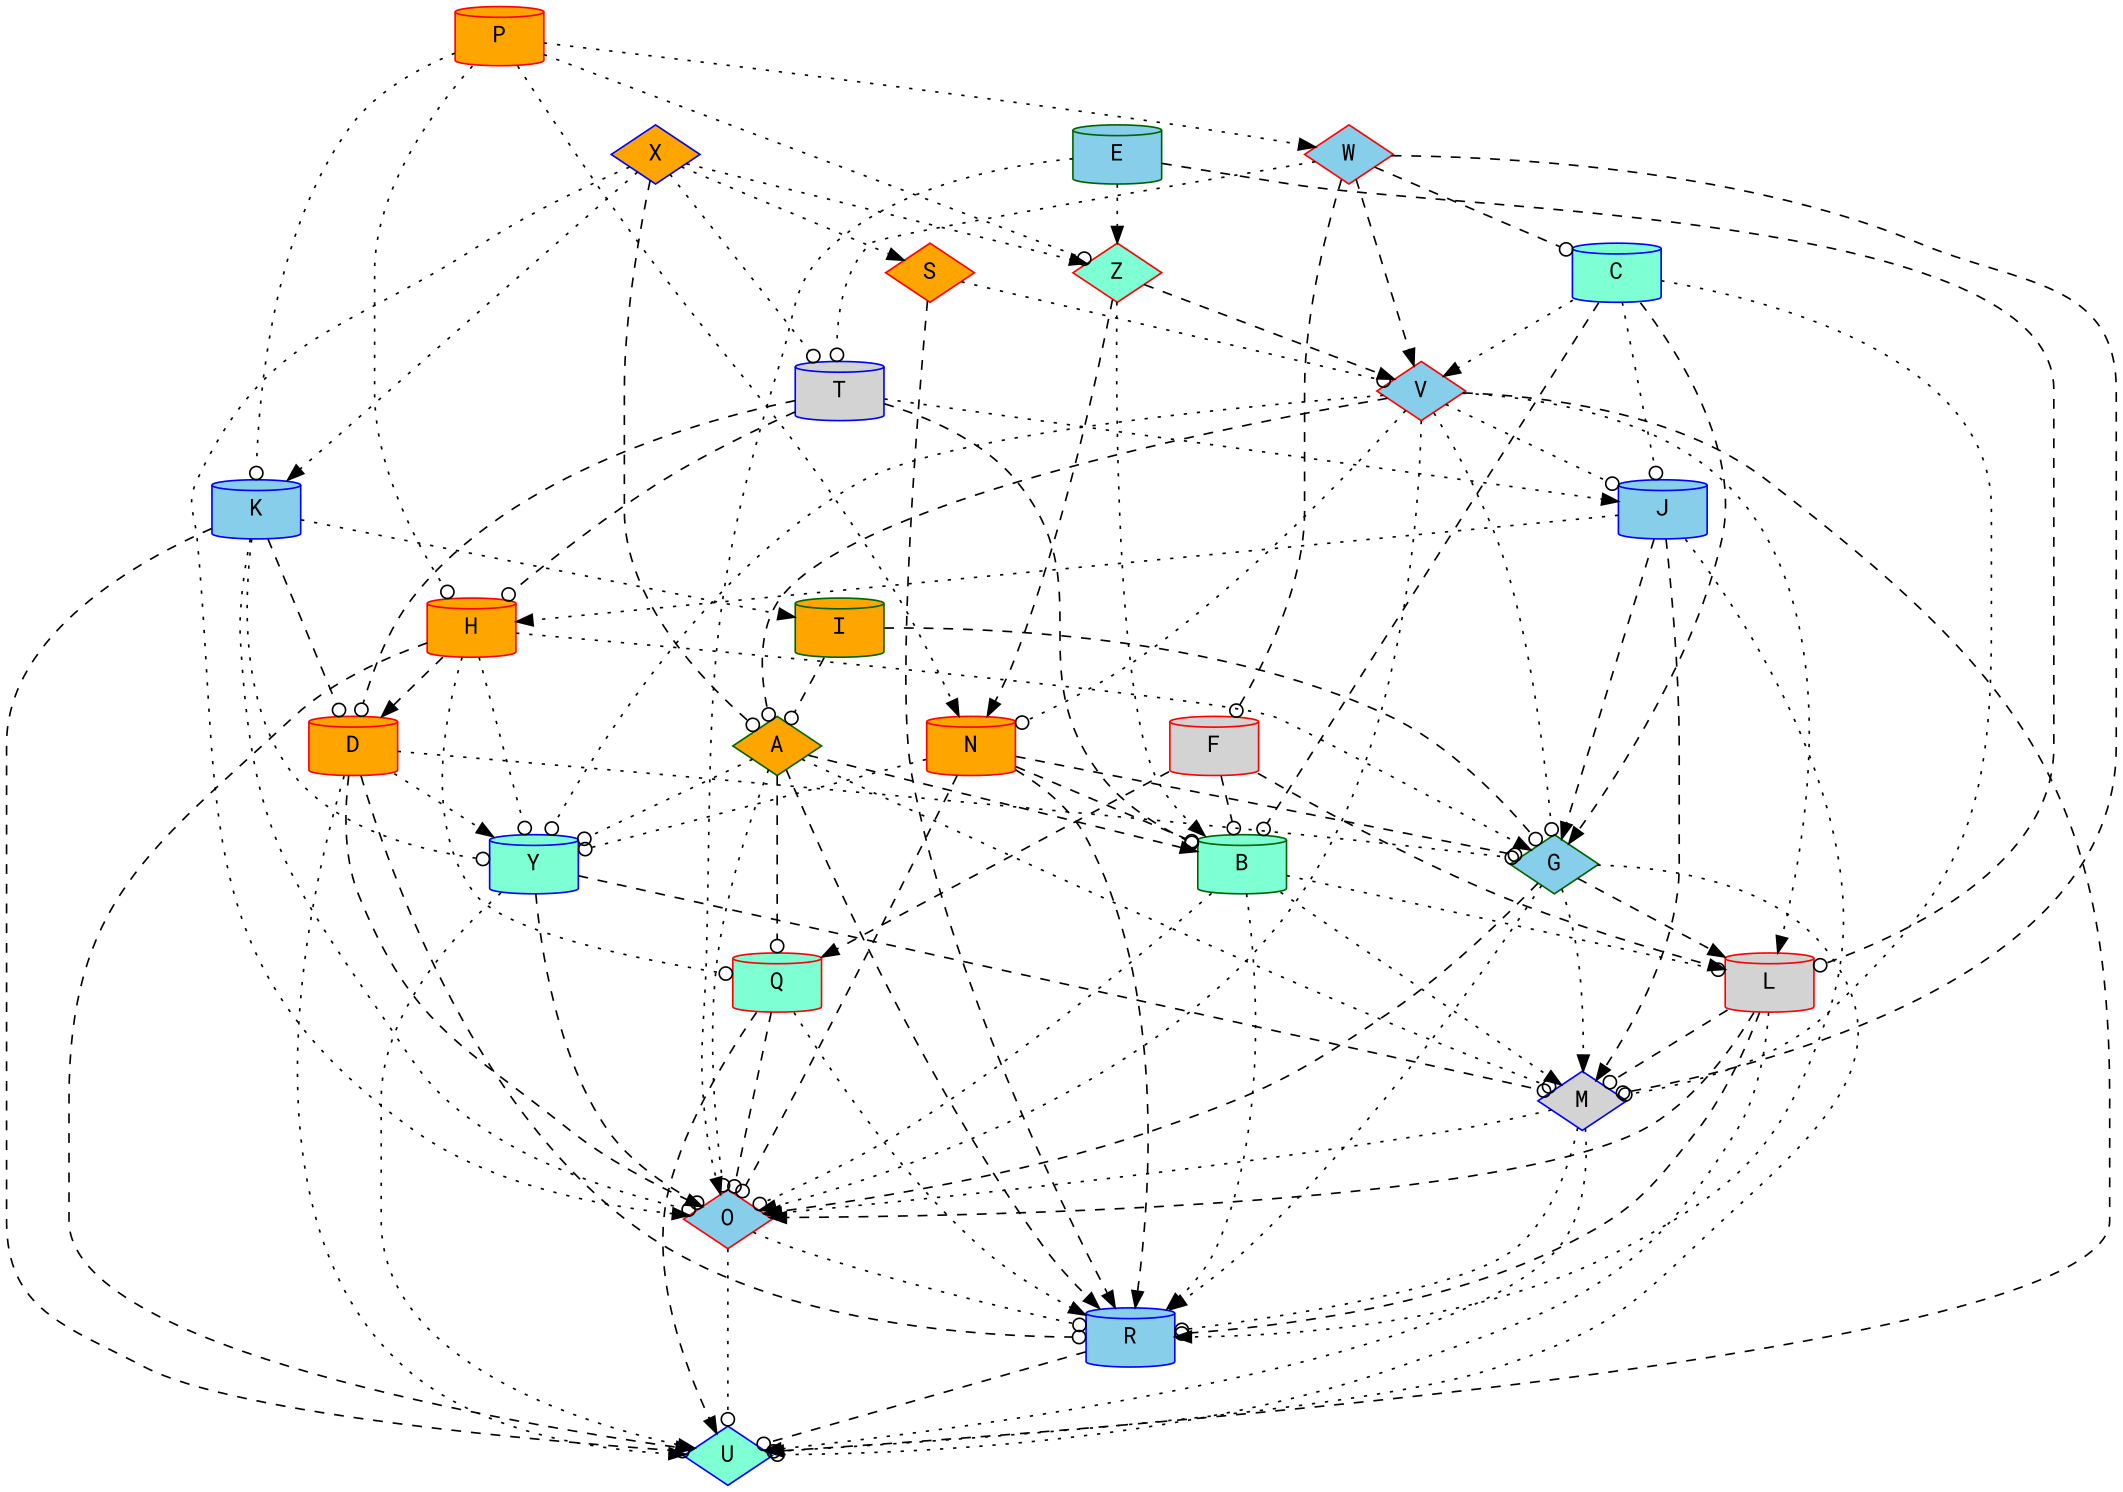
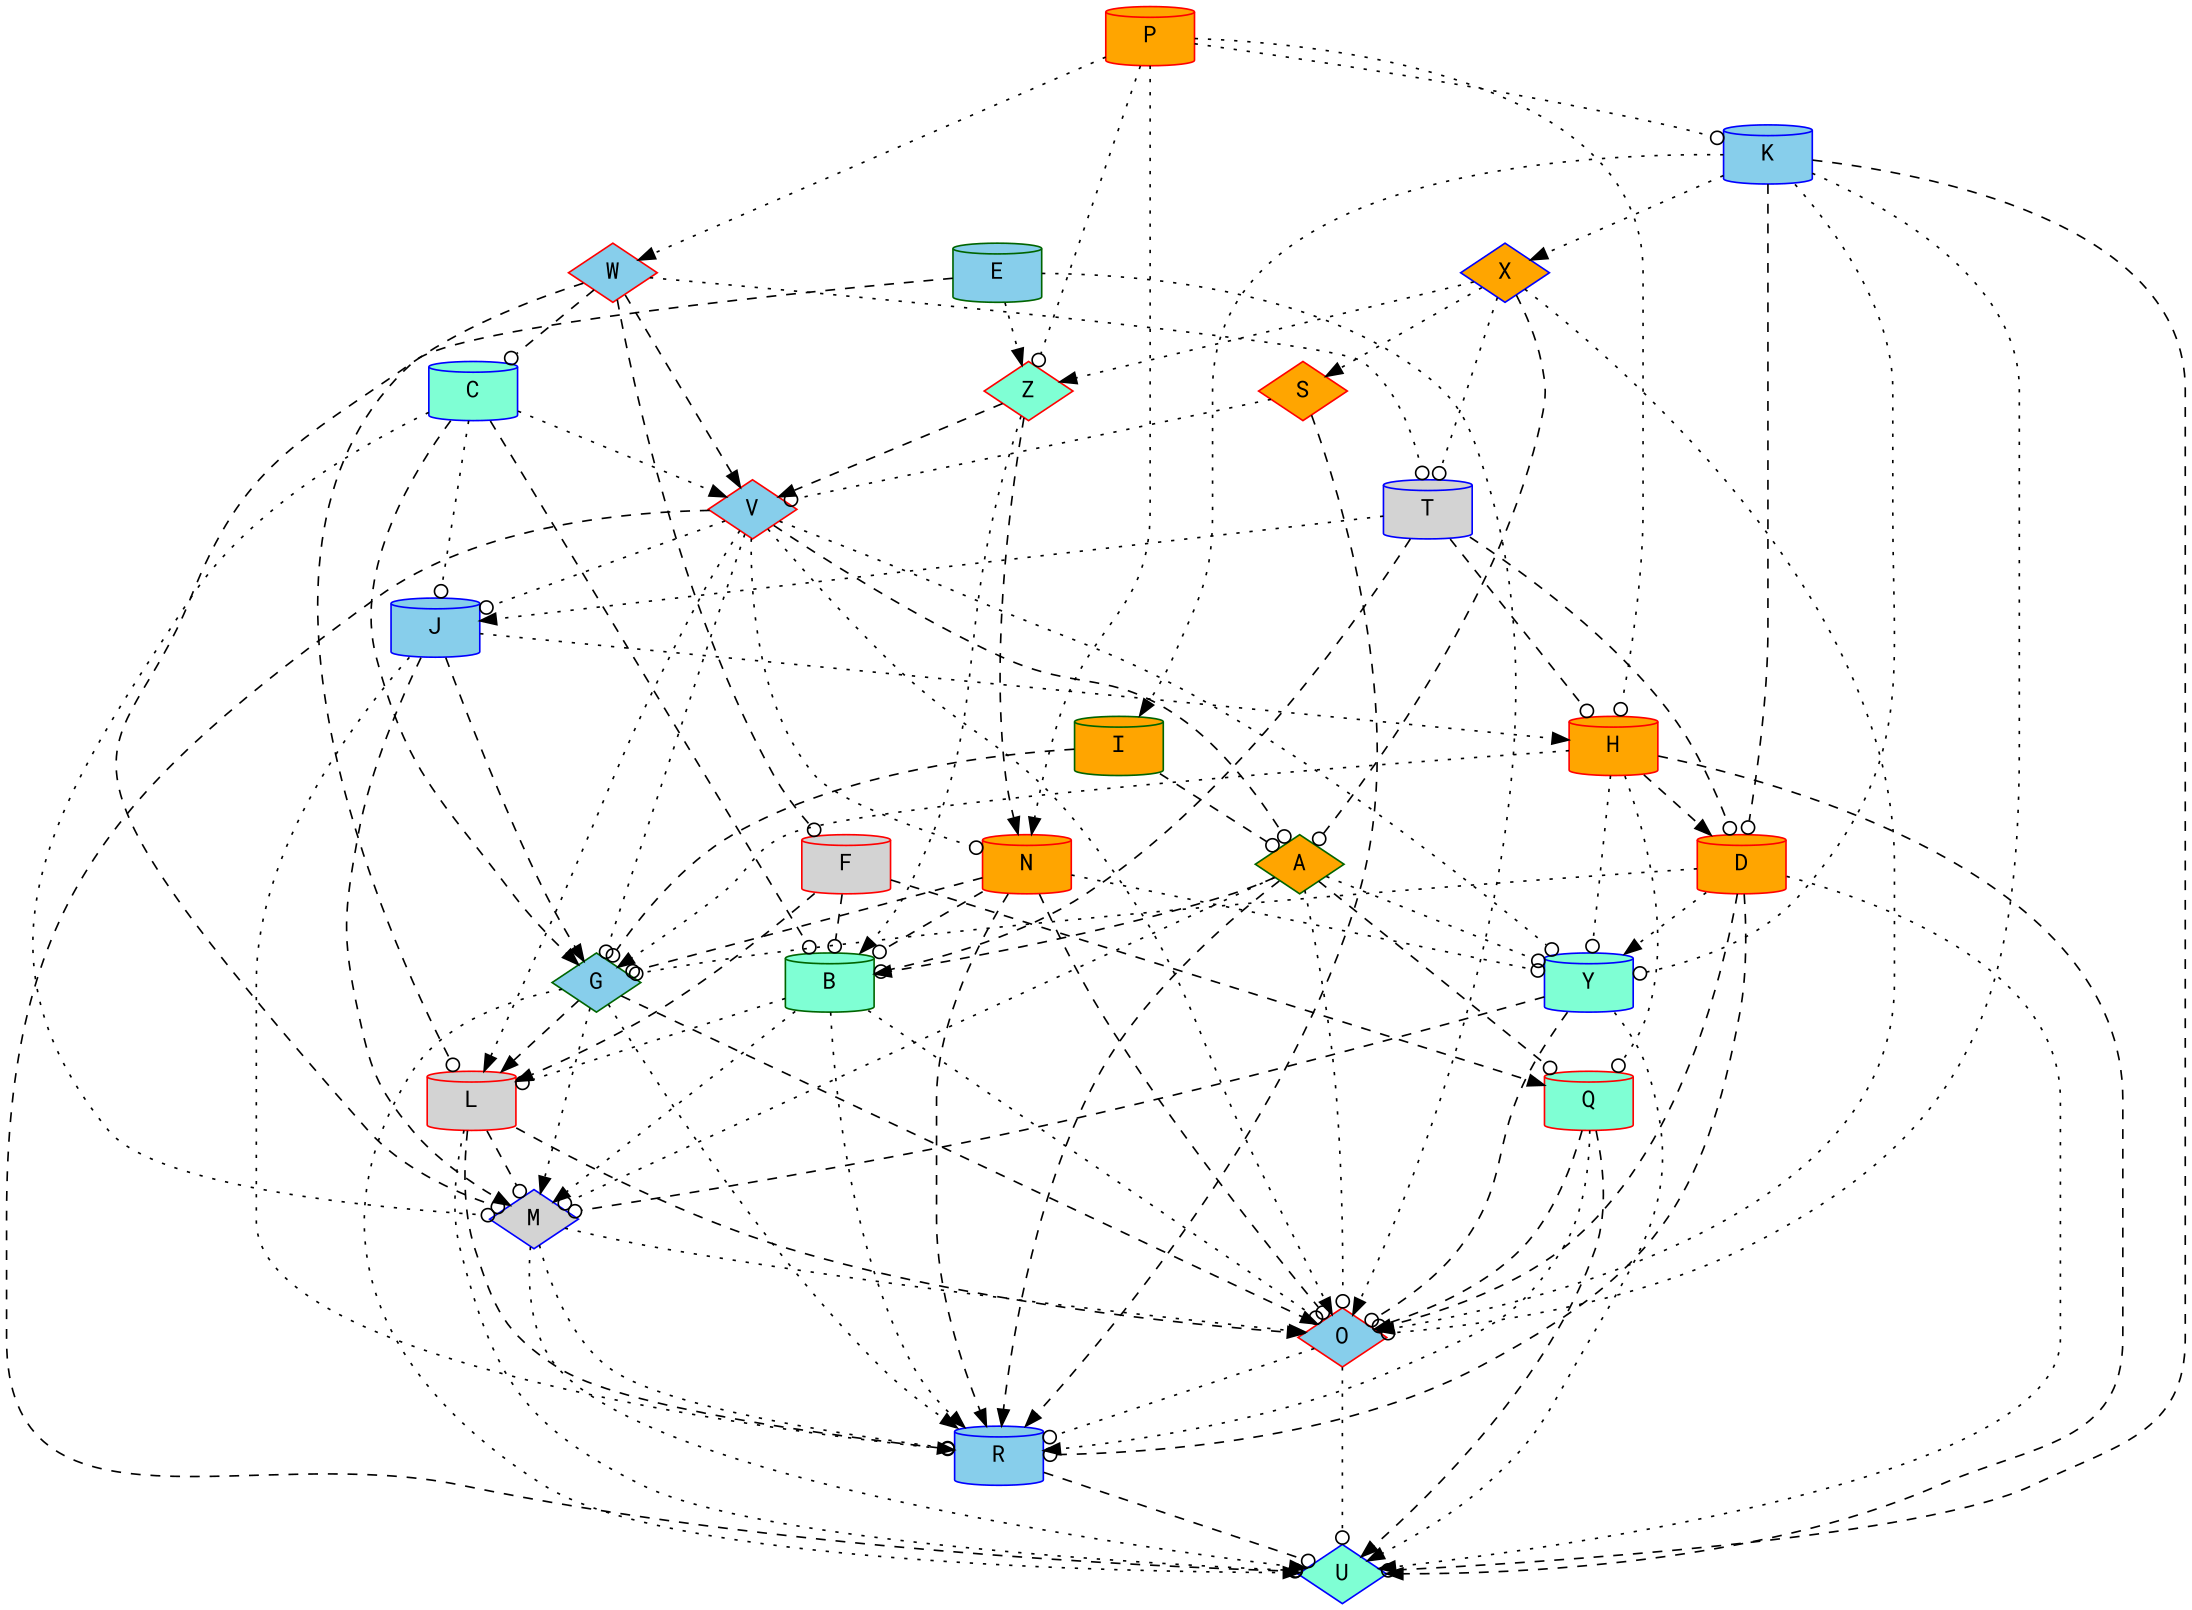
  digraph {
    fontname="Roboto Mono"
    node [color=red fillcolor=orange fontname="Roboto Mono" shape=cylinder style=filled]
    edge [arrowhead=odot fontname="Roboto Mono" style=dotted]
    P
    Z [fillcolor=aquamarine shape=diamond]
    W [fillcolor=skyblue shape=diamond]
    K [color=blue fillcolor=skyblue]
    H
    N
    V [fillcolor=skyblue shape=diamond]
    B [color=darkgreen fillcolor=aquamarine]
    T [color=blue fillcolor=lightgrey]
    C [color=blue fillcolor=aquamarine]
    M [color=blue fillcolor=lightgrey shape=diamond]
    F [fillcolor=lightgrey]
    O [fillcolor=skyblue shape=diamond]
    U [color=blue fillcolor=aquamarine shape=diamond]
    D
    Y [color=blue fillcolor=aquamarine]
    I [color=darkgreen]
    G [color=darkgreen fillcolor=skyblue shape=diamond]
    Q [fillcolor=aquamarine]
    R [color=blue fillcolor=skyblue]
    L [fillcolor=lightgrey]
    A [color=darkgreen shape=diamond]
    J [color=blue fillcolor=skyblue]
    E [color=darkgreen fillcolor=skyblue]
    X [color=blue shape=diamond]
    S [shape=diamond]
    P -> Z
    P -> W [arrowhead=normal]
    P -> K
    P -> H
    P -> N [arrowhead=normal]
    Z -> N [arrowhead=normal style=dashed]
    Z -> V [arrowhead=normal style=dashed]
    Z -> B [arrowhead=normal]
    W -> V [arrowhead=normal style=dashed]
    W -> T
    W -> C [style=dashed]
    W -> M [style=dashed]
    W -> F [style=dashed]
    K -> O
    K -> U [style=dashed]
    K -> D [style=dashed]
    K -> Y
    K -> I [arrowhead=normal]
    H -> U [arrowhead=normal style=dashed]
    H -> D [arrowhead=normal style=dashed]
    H -> Y
    H -> G [arrowhead=normal]
    H -> Q
    N -> B [style=dashed]
    N -> O [style=dashed]
    N -> Y
    N -> G [style=dashed]
    N -> R [arrowhead=normal style=dashed]
    V -> N
    V -> O [arrowhead=normal]
    V -> U [style=dashed]
    V -> Y
    V -> G
    V -> L [arrowhead=normal]
    V -> A [style=dashed]
    V -> J
    B -> M [arrowhead=normal]
    B -> O
    B -> R [arrowhead=normal]
    B -> L
    T -> H [style=dashed]
    T -> B [style=dashed]
    T -> D [style=dashed]
    T -> J [arrowhead=normal]
    C -> V [arrowhead=normal]
    C -> B [style=dashed]
    C -> M
    C -> G [arrowhead=normal style=dashed]
    C -> J
    M -> O [arrowhead=normal]
    M -> U [arrowhead=normal]
    M -> R
    F -> B [style=dashed]
    F -> Q [arrowhead=normal style=dashed]
    F -> L [arrowhead=normal style=dashed]
    O -> U
    O -> R
    D -> O [arrowhead=normal style=dashed]
    D -> U [arrowhead=normal]
    D -> Y [arrowhead=normal]
    D -> G
    D -> R [style=dashed]
    Y -> M [style=dashed]
    Y -> O [style=dashed]
    Y -> U [arrowhead=normal]
    I -> G [style=dashed]
    I -> A [style=dashed]
    G -> M [arrowhead=normal]
    G -> O [arrowhead=normal style=dashed]
    G -> U [arrowhead=normal]
    G -> R [arrowhead=normal]
    G -> L [arrowhead=normal style=dashed]
    Q -> O [style=dashed]
    Q -> U [arrowhead=normal style=dashed]
    Q -> R [arrowhead=normal]
    R -> U [style=dashed]
    L -> M [style=dashed]
    L -> O [arrowhead=normal style=dashed]
    L -> U
    L -> R [style=dashed]
    A -> B [arrowhead=normal style=dashed]
    A -> M
    A -> O
    A -> Y
    A -> Q [style=dashed]
    A -> R [arrowhead=normal style=dashed]
    J -> H [arrowhead=normal]
    J -> M [arrowhead=normal style=dashed]
    J -> G [arrowhead=normal style=dashed]
    J -> R [arrowhead=normal]
    E -> Z [arrowhead=normal]
    E -> O [arrowhead=normal]
    E -> L [style=dashed]
    X -> Z [arrowhead=normal]
-   X -> K [arrowhead=normal]
+   K -> X [arrowhead=normal]
    X -> T
    X -> O [arrowhead=normal]
    X -> A [style=dashed]
    X -> S [arrowhead=normal]
    S -> V
    S -> R [arrowhead=normal style=dashed]
  }
